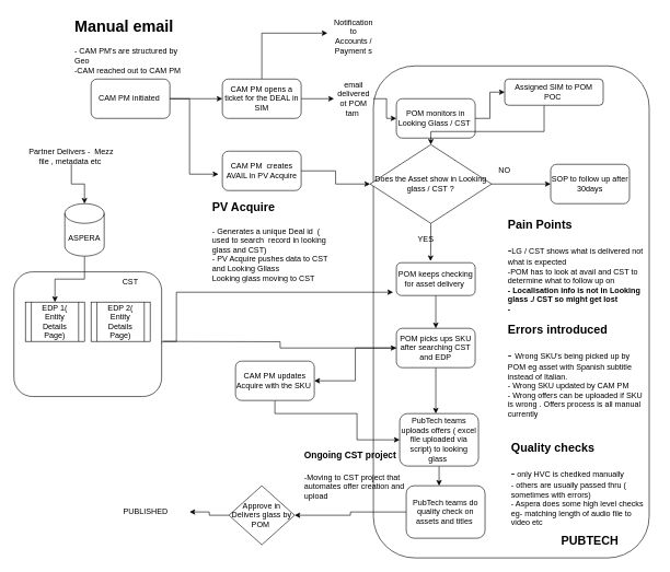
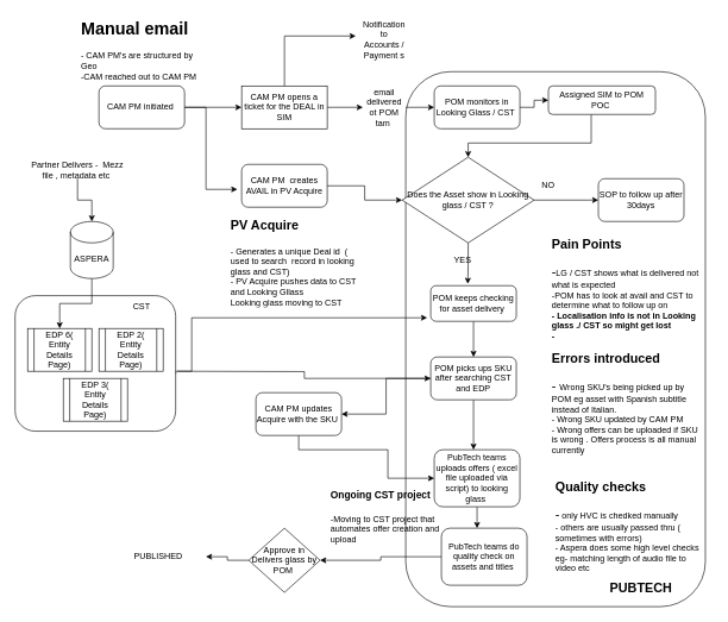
  <mxCell id="0" />
  <mxCell id="1" parent="0" />
  <mxCell id="2" value="" style="rounded=1;whiteSpace=wrap;html=1;" parent="1" vertex="1"><mxGeometry x="568" y="100" width="420" height="750" as="geometry" /></mxCell>
  <mxCell id="3" style="edgeStyle=orthogonalEdgeStyle;rounded=0;orthogonalLoop=1;jettySize=auto;html=1;" parent="1" edge="1"><mxGeometry relative="1" as="geometry"><mxPoint x="598" y="445" as="targetPoint" /><mxPoint x="245.5" y="524" as="sourcePoint" /><Array as="points"><mxPoint x="246" y="520" /><mxPoint x="268" y="520" /><mxPoint x="268" y="445" /></Array></mxGeometry></mxCell>
  <mxCell id="4" style="edgeStyle=orthogonalEdgeStyle;rounded=0;orthogonalLoop=1;jettySize=auto;html=1;entryX=0;entryY=0.5;entryDx=0;entryDy=0;" parent="1" target="41" edge="1"><mxGeometry relative="1" as="geometry"><mxPoint x="248" y="520" as="sourcePoint" /></mxGeometry></mxCell>
  <mxCell id="5" value="" style="rounded=1;whiteSpace=wrap;html=1;" parent="1" vertex="1"><mxGeometry x="20.5" y="414" width="225" height="190" as="geometry" /></mxCell>
  <mxCell id="6" style="edgeStyle=orthogonalEdgeStyle;rounded=0;orthogonalLoop=1;jettySize=auto;html=1;entryX=0;entryY=0.5;entryDx=0;entryDy=0;" parent="1" source="7" target="11" edge="1"><mxGeometry relative="1" as="geometry" /></mxCell>
  <mxCell id="7" value="CAM PM initiated&amp;nbsp;" style="rounded=1;whiteSpace=wrap;html=1;" parent="1" vertex="1"><mxGeometry x="138" y="120" width="120" height="60" as="geometry" /></mxCell>
  <mxCell id="8" value="&lt;h1&gt;Manual email&amp;nbsp;&lt;/h1&gt;&lt;div&gt;- CAM PM's are structured by Geo&lt;/div&gt;&lt;div&gt;-CAM reached out to CAM PM&lt;/div&gt;" style="text;html=1;strokeColor=none;fillColor=none;spacing=5;spacingTop=-20;whiteSpace=wrap;overflow=hidden;rounded=0;" parent="1" vertex="1"><mxGeometry x="108" y="20" width="190" height="120" as="geometry" /></mxCell>
  <mxCell id="9" style="edgeStyle=orthogonalEdgeStyle;rounded=0;orthogonalLoop=1;jettySize=auto;html=1;exitX=0.5;exitY=0;exitDx=0;exitDy=0;" parent="1" source="11" edge="1"><mxGeometry relative="1" as="geometry"><mxPoint x="498" y="50" as="targetPoint" /><Array as="points"><mxPoint x="398" y="50" /><mxPoint x="498" y="50" /></Array></mxGeometry></mxCell>
  <mxCell id="10" style="edgeStyle=orthogonalEdgeStyle;rounded=0;orthogonalLoop=1;jettySize=auto;html=1;" parent="1" source="11" target="14" edge="1"><mxGeometry relative="1" as="geometry"><mxPoint x="518" y="150" as="targetPoint" /></mxGeometry></mxCell>
- <mxCell id="11" value="CAM PM opens a ticket for the DEAL in SIM" style="rounded=1;whiteSpace=wrap;html=1;" parent="1" vertex="1"><mxGeometry x="338" y="120" width="120" height="60" as="geometry" /></mxCell>
+ <mxCell id="11" value="CAM PM opens a ticket for the DEAL in SIM" style="whiteSpace=wrap;html=1;rounded=0;" parent="1" vertex="1"><mxGeometry x="338" y="120" width="120" height="60" as="geometry" /></mxCell>
  <mxCell id="12" value="Notification to Accounts / Payment s" style="text;html=1;strokeColor=none;fillColor=none;align=center;verticalAlign=middle;whiteSpace=wrap;rounded=0;" parent="1" vertex="1"><mxGeometry x="508" y="40" width="60" height="30" as="geometry" /></mxCell>
  <mxCell id="13" style="edgeStyle=orthogonalEdgeStyle;rounded=0;orthogonalLoop=1;jettySize=auto;html=1;" parent="1" source="14" target="20" edge="1"><mxGeometry relative="1" as="geometry" /></mxCell>
  <mxCell id="14" value="email delivered ot POM tam&amp;nbsp;" style="text;html=1;strokeColor=none;fillColor=none;align=center;verticalAlign=middle;whiteSpace=wrap;rounded=0;" parent="1" vertex="1"><mxGeometry x="508" y="135" width="60" height="30" as="geometry" /></mxCell>
  <mxCell id="15" style="edgeStyle=orthogonalEdgeStyle;rounded=0;orthogonalLoop=1;jettySize=auto;html=1;" parent="1" source="16" target="24" edge="1"><mxGeometry relative="1" as="geometry" /></mxCell>
  <mxCell id="16" value="CAM PM&amp;nbsp; creates AVAIL in PV Acquire" style="rounded=1;whiteSpace=wrap;html=1;" parent="1" vertex="1"><mxGeometry x="338" y="230" width="120" height="60" as="geometry" /></mxCell>
  <mxCell id="17" style="edgeStyle=orthogonalEdgeStyle;rounded=0;orthogonalLoop=1;jettySize=auto;html=1;entryX=-0.05;entryY=0.583;entryDx=0;entryDy=0;entryPerimeter=0;" parent="1" source="7" target="16" edge="1"><mxGeometry relative="1" as="geometry"><Array as="points"><mxPoint x="288" y="150" /><mxPoint x="288" y="265" /></Array></mxGeometry></mxCell>
  <mxCell id="18" value="&lt;h1&gt;&lt;font style=&quot;font-size: 18px;&quot;&gt;PV Acquire&amp;nbsp;&lt;/font&gt;&lt;/h1&gt;&lt;div&gt;- Generates a unique Deal id&amp;nbsp; ( used to search&amp;nbsp; record in looking glass and CST)&lt;/div&gt;&lt;div&gt;- PV Acquire pushes data to CST and Looking Gllass&amp;nbsp;&lt;/div&gt;&lt;div&gt;Looking glass moving to CST&amp;nbsp;&lt;/div&gt;" style="text;html=1;strokeColor=none;fillColor=none;spacing=5;spacingTop=-20;whiteSpace=wrap;overflow=hidden;rounded=0;" parent="1" vertex="1"><mxGeometry x="318" y="294" width="190" height="146" as="geometry" /></mxCell>
  <mxCell id="19" style="edgeStyle=orthogonalEdgeStyle;rounded=0;orthogonalLoop=1;jettySize=auto;html=1;" parent="1" source="20" target="22" edge="1"><mxGeometry relative="1" as="geometry" /></mxCell>
- <mxCell id="20" value="POM monitors in Looking Glass / CST&amp;nbsp;" style="rounded=1;whiteSpace=wrap;html=1;" parent="1" vertex="1"><mxGeometry x="603" y="150" width="120" height="60" as="geometry" /></mxCell>
+ <mxCell id="20" value="POM monitors in Looking Glass / CST&amp;nbsp;" style="rounded=1;whiteSpace=wrap;html=1;" parent="1" vertex="1"><mxGeometry x="608" y="120" width="120" height="60" as="geometry" /></mxCell>
  <mxCell id="21" style="edgeStyle=orthogonalEdgeStyle;rounded=0;orthogonalLoop=1;jettySize=auto;html=1;entryX=0.5;entryY=0;entryDx=0;entryDy=0;" parent="1" source="22" target="24" edge="1"><mxGeometry relative="1" as="geometry"><Array as="points"><mxPoint x="828" y="200" /><mxPoint x="656" y="200" /></Array></mxGeometry></mxCell>
  <mxCell id="22" value="Assigned SIM to POM POC&amp;nbsp;" style="rounded=1;whiteSpace=wrap;html=1;" parent="1" vertex="1"><mxGeometry x="768" y="120" width="150" height="40" as="geometry" /></mxCell>
  <mxCell id="23" style="edgeStyle=orthogonalEdgeStyle;rounded=0;orthogonalLoop=1;jettySize=auto;html=1;" parent="1" source="24" edge="1"><mxGeometry relative="1" as="geometry"><mxPoint x="838" y="280" as="targetPoint" /></mxGeometry></mxCell>
  <mxCell id="24" value="Does the Asset show in Looking glass / CST ?" style="rhombus;whiteSpace=wrap;html=1;" parent="1" vertex="1"><mxGeometry x="563" y="220" width="185" height="120" as="geometry" /></mxCell>
  <mxCell id="25" value="NO" style="text;html=1;strokeColor=none;fillColor=none;align=center;verticalAlign=middle;whiteSpace=wrap;rounded=0;" parent="1" vertex="1"><mxGeometry x="738" y="245" width="60" height="30" as="geometry" /></mxCell>
  <mxCell id="26" style="edgeStyle=orthogonalEdgeStyle;rounded=0;orthogonalLoop=1;jettySize=auto;html=1;entryX=0.5;entryY=0;entryDx=0;entryDy=0;" parent="1" source="27" target="41" edge="1"><mxGeometry relative="1" as="geometry" /></mxCell>
  <mxCell id="27" value="POM keeps checking for asset delivery&amp;nbsp;" style="rounded=1;whiteSpace=wrap;html=1;" parent="1" vertex="1"><mxGeometry x="603" y="400" width="120" height="50" as="geometry" /></mxCell>
  <mxCell id="28" value="SOP to follow up after 30days" style="rounded=1;whiteSpace=wrap;html=1;" parent="1" vertex="1"><mxGeometry x="838" y="250" width="120" height="60" as="geometry" /></mxCell>
  <mxCell id="29" style="edgeStyle=orthogonalEdgeStyle;rounded=0;orthogonalLoop=1;jettySize=auto;html=1;entryX=0.433;entryY=-0.05;entryDx=0;entryDy=0;entryPerimeter=0;" parent="1" source="24" target="27" edge="1"><mxGeometry relative="1" as="geometry" /></mxCell>
  <mxCell id="30" value="YES" style="text;html=1;strokeColor=none;fillColor=none;align=center;verticalAlign=middle;whiteSpace=wrap;rounded=0;" parent="1" vertex="1"><mxGeometry x="618" y="350" width="60" height="30" as="geometry" /></mxCell>
  <mxCell id="31" value="&lt;h1&gt;&lt;font style=&quot;font-size: 18px;&quot;&gt;Pain Points&lt;/font&gt;&lt;/h1&gt;&lt;div&gt;&lt;font style=&quot;font-size: 18px;&quot;&gt;-&lt;/font&gt;&lt;font style=&quot;font-size: 12px;&quot;&gt;LG / CST shows what is delivered not what is expected&amp;nbsp;&lt;/font&gt;&lt;/div&gt;&lt;div&gt;&lt;font style=&quot;font-size: 12px;&quot;&gt;-POM has to look at avail and CST to determine what to follow up on&lt;/font&gt;&lt;/div&gt;&lt;div&gt;&lt;font style=&quot;font-size: 12px;&quot;&gt;&lt;b&gt;- Localisation info is not in Looking glass ./ CST so might get lost&lt;/b&gt;&lt;/font&gt;&lt;/div&gt;&lt;div&gt;&lt;font style=&quot;font-size: 12px;&quot;&gt;&lt;b&gt;-&lt;/b&gt;&lt;/font&gt;&lt;/div&gt;" style="text;html=1;strokeColor=none;fillColor=none;spacing=5;spacingTop=-20;whiteSpace=wrap;overflow=hidden;rounded=0;" parent="1" vertex="1"><mxGeometry x="768" y="320" width="230" height="160" as="geometry" /></mxCell>
  <mxCell id="32" style="edgeStyle=orthogonalEdgeStyle;rounded=0;orthogonalLoop=1;jettySize=auto;html=1;entryX=0.5;entryY=0;entryDx=0;entryDy=0;" parent="1" source="33" target="36" edge="1"><mxGeometry relative="1" as="geometry" /></mxCell>
  <mxCell id="33" value="ASPERA" style="shape=cylinder3;whiteSpace=wrap;html=1;boundedLbl=1;backgroundOutline=1;size=15;" parent="1" vertex="1"><mxGeometry x="98" y="310" width="60" height="80" as="geometry" /></mxCell>
  <mxCell id="34" style="edgeStyle=orthogonalEdgeStyle;rounded=0;orthogonalLoop=1;jettySize=auto;html=1;" parent="1" source="35" target="33" edge="1"><mxGeometry relative="1" as="geometry" /></mxCell>
  <mxCell id="35" value="Partner Delivers -&amp;nbsp; Mezz file , metadata etc&amp;nbsp;" style="text;html=1;strokeColor=none;fillColor=none;align=center;verticalAlign=middle;whiteSpace=wrap;rounded=0;" parent="1" vertex="1"><mxGeometry x="38" y="225" width="140" height="25" as="geometry" /></mxCell>
- <mxCell id="36" value="EDP 1( Entity Details Page)" style="shape=process;whiteSpace=wrap;html=1;backgroundOutline=1;" parent="1" vertex="1"><mxGeometry x="38" y="460" width="90" height="60" as="geometry" /></mxCell>
+ <mxCell id="36" value="EDP 6( Entity Details Page)" style="shape=process;whiteSpace=wrap;html=1;backgroundOutline=1;" parent="1" vertex="1"><mxGeometry x="38" y="460" width="90" height="60" as="geometry" /></mxCell>
+ <mxCell id="37" value="EDP 3( Entity Details Page)" style="shape=process;whiteSpace=wrap;html=1;backgroundOutline=1;" parent="1" vertex="1"><mxGeometry x="88" y="530" width="90" height="60" as="geometry" /></mxCell>
  <mxCell id="38" value="EDP 2( Entity Details Page)" style="shape=process;whiteSpace=wrap;html=1;backgroundOutline=1;" parent="1" vertex="1"><mxGeometry x="138" y="460" width="90" height="60" as="geometry" /></mxCell>
  <mxCell id="39" style="edgeStyle=orthogonalEdgeStyle;rounded=0;orthogonalLoop=1;jettySize=auto;html=1;entryX=1;entryY=0.5;entryDx=0;entryDy=0;" parent="1" source="41" target="45" edge="1"><mxGeometry relative="1" as="geometry" /></mxCell>
  <mxCell id="40" style="edgeStyle=orthogonalEdgeStyle;rounded=0;orthogonalLoop=1;jettySize=auto;html=1;" parent="1" source="41" edge="1"><mxGeometry relative="1" as="geometry"><mxPoint x="663" y="630" as="targetPoint" /></mxGeometry></mxCell>
  <mxCell id="41" value="POM picks ups SKU after searching CST and EDP" style="rounded=1;whiteSpace=wrap;html=1;" parent="1" vertex="1"><mxGeometry x="603" y="500" width="120" height="60" as="geometry" /></mxCell>
  <mxCell id="42" value="CST" style="text;html=1;strokeColor=none;fillColor=none;align=center;verticalAlign=middle;whiteSpace=wrap;rounded=0;" parent="1" vertex="1"><mxGeometry x="168" y="415" width="60" height="30" as="geometry" /></mxCell>
  <mxCell id="43" value="&lt;h1&gt;&lt;span style=&quot;font-size: 18px;&quot;&gt;Errors introduced&lt;/span&gt;&lt;/h1&gt;&lt;div&gt;&lt;font style=&quot;font-size: 18px;&quot;&gt;- &lt;/font&gt;&lt;font style=&quot;font-size: 12px;&quot;&gt;Wrong SKU's being picked up by POM eg asset with Spanish subtitle instead of Italian.&lt;/font&gt;&lt;/div&gt;&lt;div&gt;&lt;font style=&quot;font-size: 12px;&quot;&gt;- Wrong SKU updated by CAM PM&lt;/font&gt;&lt;/div&gt;&lt;div&gt;&lt;font style=&quot;font-size: 12px;&quot;&gt;- Wrong offers can be uploaded if SKU is wrong . Offers process is all manual currently&lt;/font&gt;&lt;/div&gt;&lt;div&gt;&lt;font style=&quot;font-size: 18px;&quot;&gt;&lt;br&gt;&lt;/font&gt;&lt;/div&gt;&lt;div&gt;&lt;br&gt;&lt;/div&gt;&lt;div&gt;&lt;font style=&quot;font-size: 12px;&quot;&gt;&lt;b&gt;-&lt;/b&gt;&lt;/font&gt;&lt;/div&gt;" style="text;html=1;strokeColor=none;fillColor=none;spacing=5;spacingTop=-20;whiteSpace=wrap;overflow=hidden;rounded=0;" parent="1" vertex="1"><mxGeometry x="768" y="480" width="220" height="200" as="geometry" /></mxCell>
  <mxCell id="44" style="edgeStyle=orthogonalEdgeStyle;rounded=0;orthogonalLoop=1;jettySize=auto;html=1;entryX=0;entryY=0.5;entryDx=0;entryDy=0;" parent="1" source="45" target="47" edge="1"><mxGeometry relative="1" as="geometry"><Array as="points"><mxPoint x="418" y="630" /><mxPoint x="543" y="630" /><mxPoint x="543" y="670" /></Array></mxGeometry></mxCell>
  <mxCell id="45" value="CAM PM updates Acquire with the SKU&amp;nbsp;" style="rounded=1;whiteSpace=wrap;html=1;" parent="1" vertex="1"><mxGeometry x="358" y="550" width="120" height="60" as="geometry" /></mxCell>
  <mxCell id="46" style="edgeStyle=orthogonalEdgeStyle;rounded=0;orthogonalLoop=1;jettySize=auto;html=1;" parent="1" source="47" edge="1"><mxGeometry relative="1" as="geometry"><mxPoint x="668" y="740" as="targetPoint" /></mxGeometry></mxCell>
  <mxCell id="47" value="PubTech teams uploads offers ( excel file uploaded via script) to looking glass&amp;nbsp;" style="rounded=1;whiteSpace=wrap;html=1;" parent="1" vertex="1"><mxGeometry x="608" y="630" width="120" height="80" as="geometry" /></mxCell>
  <mxCell id="48" value="&lt;h1&gt;&lt;font style=&quot;font-size: 14px;&quot;&gt;Ongoing CST project&lt;/font&gt;&lt;/h1&gt;&lt;div&gt;&lt;font style=&quot;font-size: 12px;&quot;&gt;-Moving to CST project that automates offer creation and upload&amp;nbsp;&lt;/font&gt;&lt;/div&gt;" style="text;html=1;strokeColor=none;fillColor=none;spacing=5;spacingTop=-20;whiteSpace=wrap;overflow=hidden;rounded=0;" parent="1" vertex="1"><mxGeometry x="458" y="670" width="170" height="100" as="geometry" /></mxCell>
  <mxCell id="49" style="edgeStyle=orthogonalEdgeStyle;rounded=0;orthogonalLoop=1;jettySize=auto;html=1;entryX=1;entryY=0.5;entryDx=0;entryDy=0;" parent="1" source="50" target="53" edge="1"><mxGeometry relative="1" as="geometry" /></mxCell>
  <mxCell id="50" value="PubTech teams do quality check on assets and titles&amp;nbsp;" style="rounded=1;whiteSpace=wrap;html=1;" parent="1" vertex="1"><mxGeometry x="618" y="740" width="120" height="80" as="geometry" /></mxCell>
  <mxCell id="51" value="&lt;h1&gt;&lt;span style=&quot;font-size: 18px;&quot;&gt;Quality checks&lt;/span&gt;&lt;/h1&gt;&lt;div&gt;&lt;span style=&quot;font-size: 18px;&quot;&gt;-&lt;/span&gt;&lt;font style=&quot;font-size: 12px;&quot;&gt; &lt;font style=&quot;&quot;&gt;only HVC is chedked manually&lt;/font&gt;&lt;/font&gt;&lt;/div&gt;&lt;div&gt;&lt;font style=&quot;font-size: 12px;&quot;&gt;- others are usually passed thru ( sometimes with errors)&lt;/font&gt;&lt;/div&gt;&lt;div&gt;&lt;font style=&quot;font-size: 12px;&quot;&gt;- Aspera does some high level checks eg- matching length of audio file to video etc&lt;/font&gt;&lt;/div&gt;" style="text;html=1;strokeColor=none;fillColor=none;spacing=5;spacingTop=-20;whiteSpace=wrap;overflow=hidden;rounded=0;" parent="1" vertex="1"><mxGeometry x="773" y="660" width="220" height="150" as="geometry" /></mxCell>
  <mxCell id="52" style="edgeStyle=orthogonalEdgeStyle;rounded=0;orthogonalLoop=1;jettySize=auto;html=1;" parent="1" source="53" target="54" edge="1"><mxGeometry relative="1" as="geometry"><mxPoint x="258" y="785" as="targetPoint" /></mxGeometry></mxCell>
  <mxCell id="53" value="Approve in Delivers glass by POM&amp;nbsp;" style="rhombus;whiteSpace=wrap;html=1;" parent="1" vertex="1"><mxGeometry x="348" y="740" width="100" height="90" as="geometry" /></mxCell>
  <mxCell id="54" value="PUBLISHED&amp;nbsp;" style="text;html=1;strokeColor=none;fillColor=none;align=center;verticalAlign=middle;whiteSpace=wrap;rounded=0;" parent="1" vertex="1"><mxGeometry x="158" y="760" width="130" height="40" as="geometry" /></mxCell>
  <mxCell id="55" value="&lt;b&gt;&lt;font style=&quot;font-size: 18px;&quot;&gt;PUBTECH&lt;/font&gt;&lt;/b&gt;" style="text;html=1;strokeColor=none;fillColor=none;align=center;verticalAlign=middle;whiteSpace=wrap;rounded=0;" parent="1" vertex="1"><mxGeometry x="868" y="810" width="60" height="30" as="geometry" /></mxCell>
